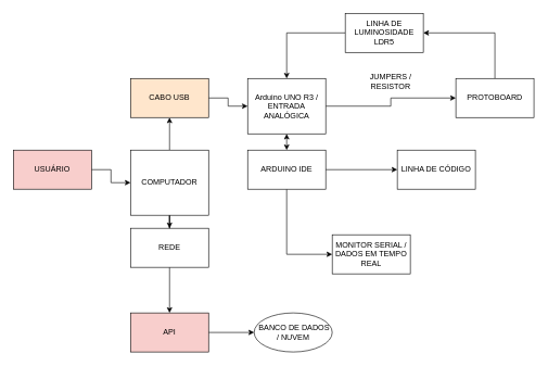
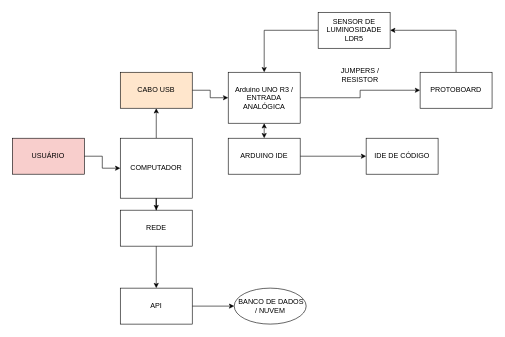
  <mxCell id="0" />
  <mxCell id="1" parent="0" />
  <mxCell id="2" style="edgeStyle=orthogonalEdgeStyle;rounded=0;orthogonalLoop=1;jettySize=auto;html=1;" edge="1" parent="1" source="3" target="15"><mxGeometry relative="1" as="geometry" /></mxCell>
  <mxCell id="3" value="Arduino UNO R3 /&lt;br&gt;ENTRADA ANALÓGICA" style="rounded=0;whiteSpace=wrap;html=1;" vertex="1" parent="1"><mxGeometry x="380" y="120" width="120" height="85" as="geometry" /></mxCell>
  <mxCell id="4" style="edgeStyle=orthogonalEdgeStyle;rounded=0;orthogonalLoop=1;jettySize=auto;html=1;entryX=0.5;entryY=0;entryDx=0;entryDy=0;" edge="1" parent="1" source="5" target="3"><mxGeometry relative="1" as="geometry" /></mxCell>
- <mxCell id="5" value="LINHA DE LUMINOSIDADE LDR5" style="rounded=0;whiteSpace=wrap;html=1;" vertex="1" parent="1"><mxGeometry x="530" y="20" width="120" height="60" as="geometry" /></mxCell>
+ <mxCell id="5" value="SENSOR DE LUMINOSIDADE LDR5" style="rounded=0;whiteSpace=wrap;html=1;" vertex="1" parent="1"><mxGeometry x="530" y="20" width="120" height="60" as="geometry" /></mxCell>
  <mxCell id="6" style="edgeStyle=orthogonalEdgeStyle;rounded=0;orthogonalLoop=1;jettySize=auto;html=1;" edge="1" parent="1" source="7" target="10"><mxGeometry relative="1" as="geometry" /></mxCell>
  <mxCell id="7" value="REDE&lt;br&gt;" style="rounded=0;whiteSpace=wrap;html=1;" vertex="1" parent="1"><mxGeometry x="200" y="350" width="120" height="60" as="geometry" /></mxCell>
  <mxCell id="8" value="&amp;nbsp;BANCO DE DADOS / NUVEM" style="ellipse;whiteSpace=wrap;html=1;" vertex="1" parent="1"><mxGeometry x="390" y="480" width="120" height="60" as="geometry" /></mxCell>
  <mxCell id="9" style="edgeStyle=orthogonalEdgeStyle;rounded=0;orthogonalLoop=1;jettySize=auto;html=1;" edge="1" parent="1" source="10" target="8"><mxGeometry relative="1" as="geometry" /></mxCell>
- <mxCell id="10" value="API&lt;br&gt;" style="rounded=0;whiteSpace=wrap;html=1;fillColor=#f8cecc;" vertex="1" parent="1"><mxGeometry x="200" y="480" width="120" height="60" as="geometry" /></mxCell>
+ <mxCell id="10" value="API&lt;br&gt;" style="rounded=0;whiteSpace=wrap;html=1;" vertex="1" parent="1"><mxGeometry x="200" y="480" width="120" height="60" as="geometry" /></mxCell>
  <mxCell id="11" style="edgeStyle=orthogonalEdgeStyle;rounded=0;orthogonalLoop=1;jettySize=auto;html=1;" edge="1" parent="1" source="13" target="7"><mxGeometry relative="1" as="geometry" /></mxCell>
  <mxCell id="12" style="edgeStyle=orthogonalEdgeStyle;rounded=0;orthogonalLoop=1;jettySize=auto;html=1;" edge="1" parent="1" source="13" target="17"><mxGeometry relative="1" as="geometry" /></mxCell>
  <mxCell id="13" value="COMPUTADOR" style="rounded=0;whiteSpace=wrap;html=1;" vertex="1" parent="1"><mxGeometry x="200" y="230" width="120" height="100" as="geometry" /></mxCell>
  <mxCell id="14" style="edgeStyle=orthogonalEdgeStyle;rounded=0;orthogonalLoop=1;jettySize=auto;html=1;entryX=1;entryY=0.5;entryDx=0;entryDy=0;exitX=0.5;exitY=0;exitDx=0;exitDy=0;" edge="1" parent="1" source="15" target="5"><mxGeometry relative="1" as="geometry" /></mxCell>
  <mxCell id="15" value="PROTOBOARD" style="rounded=0;whiteSpace=wrap;html=1;" vertex="1" parent="1"><mxGeometry x="700" y="120" width="120" height="60" as="geometry" /></mxCell>
  <mxCell id="16" style="edgeStyle=orthogonalEdgeStyle;rounded=0;orthogonalLoop=1;jettySize=auto;html=1;" edge="1" parent="1" source="17" target="3"><mxGeometry relative="1" as="geometry" /></mxCell>
  <mxCell id="17" value="CABO USB" style="rounded=0;whiteSpace=wrap;html=1;fillColor=#ffe6cc;" vertex="1" parent="1"><mxGeometry x="200" y="120" width="120" height="60" as="geometry" /></mxCell>
  <mxCell id="18" style="edgeStyle=orthogonalEdgeStyle;rounded=0;orthogonalLoop=1;jettySize=auto;html=1;entryX=0;entryY=0.5;entryDx=0;entryDy=0;" edge="1" parent="1" source="20" target="24"><mxGeometry relative="1" as="geometry" /></mxCell>
- <mxCell id="19" style="edgeStyle=orthogonalEdgeStyle;rounded=0;orthogonalLoop=1;jettySize=auto;html=1;entryX=0;entryY=0.5;entryDx=0;entryDy=0;exitX=0.5;exitY=1;exitDx=0;exitDy=0;" edge="1" parent="1" source="20" target="26"><mxGeometry relative="1" as="geometry" /></mxCell>
  <mxCell id="20" value="ARDUINO IDE" style="rounded=0;whiteSpace=wrap;html=1;" vertex="1" parent="1"><mxGeometry x="380" y="230" width="120" height="60" as="geometry" /></mxCell>
  <mxCell id="21" style="edgeStyle=orthogonalEdgeStyle;rounded=0;orthogonalLoop=1;jettySize=auto;html=1;entryX=0;entryY=0.5;entryDx=0;entryDy=0;" edge="1" parent="1" source="22" target="13"><mxGeometry relative="1" as="geometry" /></mxCell>
  <mxCell id="22" value="USUÁRIO" style="rounded=0;whiteSpace=wrap;html=1;fillColor=#f8cecc;" vertex="1" parent="1"><mxGeometry x="20" y="230" width="120" height="60" as="geometry" /></mxCell>
  <mxCell id="23" value="JUMPERS / RESISTOR" style="text;html=1;strokeColor=none;fillColor=none;align=center;verticalAlign=middle;whiteSpace=wrap;rounded=0;" vertex="1" parent="1"><mxGeometry x="550" y="110" width="100" height="30" as="geometry" /></mxCell>
- <mxCell id="24" value="LINHA DE CÓDIGO" style="rounded=0;whiteSpace=wrap;html=1;" vertex="1" parent="1"><mxGeometry x="610" y="230" width="120" height="60" as="geometry" /></mxCell>
+ <mxCell id="24" value="IDE DE CÓDIGO" style="rounded=0;whiteSpace=wrap;html=1;" vertex="1" parent="1"><mxGeometry x="610" y="230" width="120" height="60" as="geometry" /></mxCell>
  <mxCell id="25" value="" style="endArrow=classic;startArrow=classic;html=1;rounded=0;exitX=0.5;exitY=0;exitDx=0;exitDy=0;entryX=0.5;entryY=1;entryDx=0;entryDy=0;" edge="1" parent="1" source="20" target="3"><mxGeometry width="50" height="50" relative="1" as="geometry"><mxPoint x="400" y="230" as="sourcePoint" /><mxPoint x="450" y="180" as="targetPoint" /></mxGeometry></mxCell>
- <mxCell id="26" value="MONITOR SERIAL /&lt;br&gt;DADOS EM TEMPO REAL" style="rounded=0;whiteSpace=wrap;html=1;" vertex="1" parent="1"><mxGeometry x="510" y="360" width="120" height="60" as="geometry" /></mxCell>
